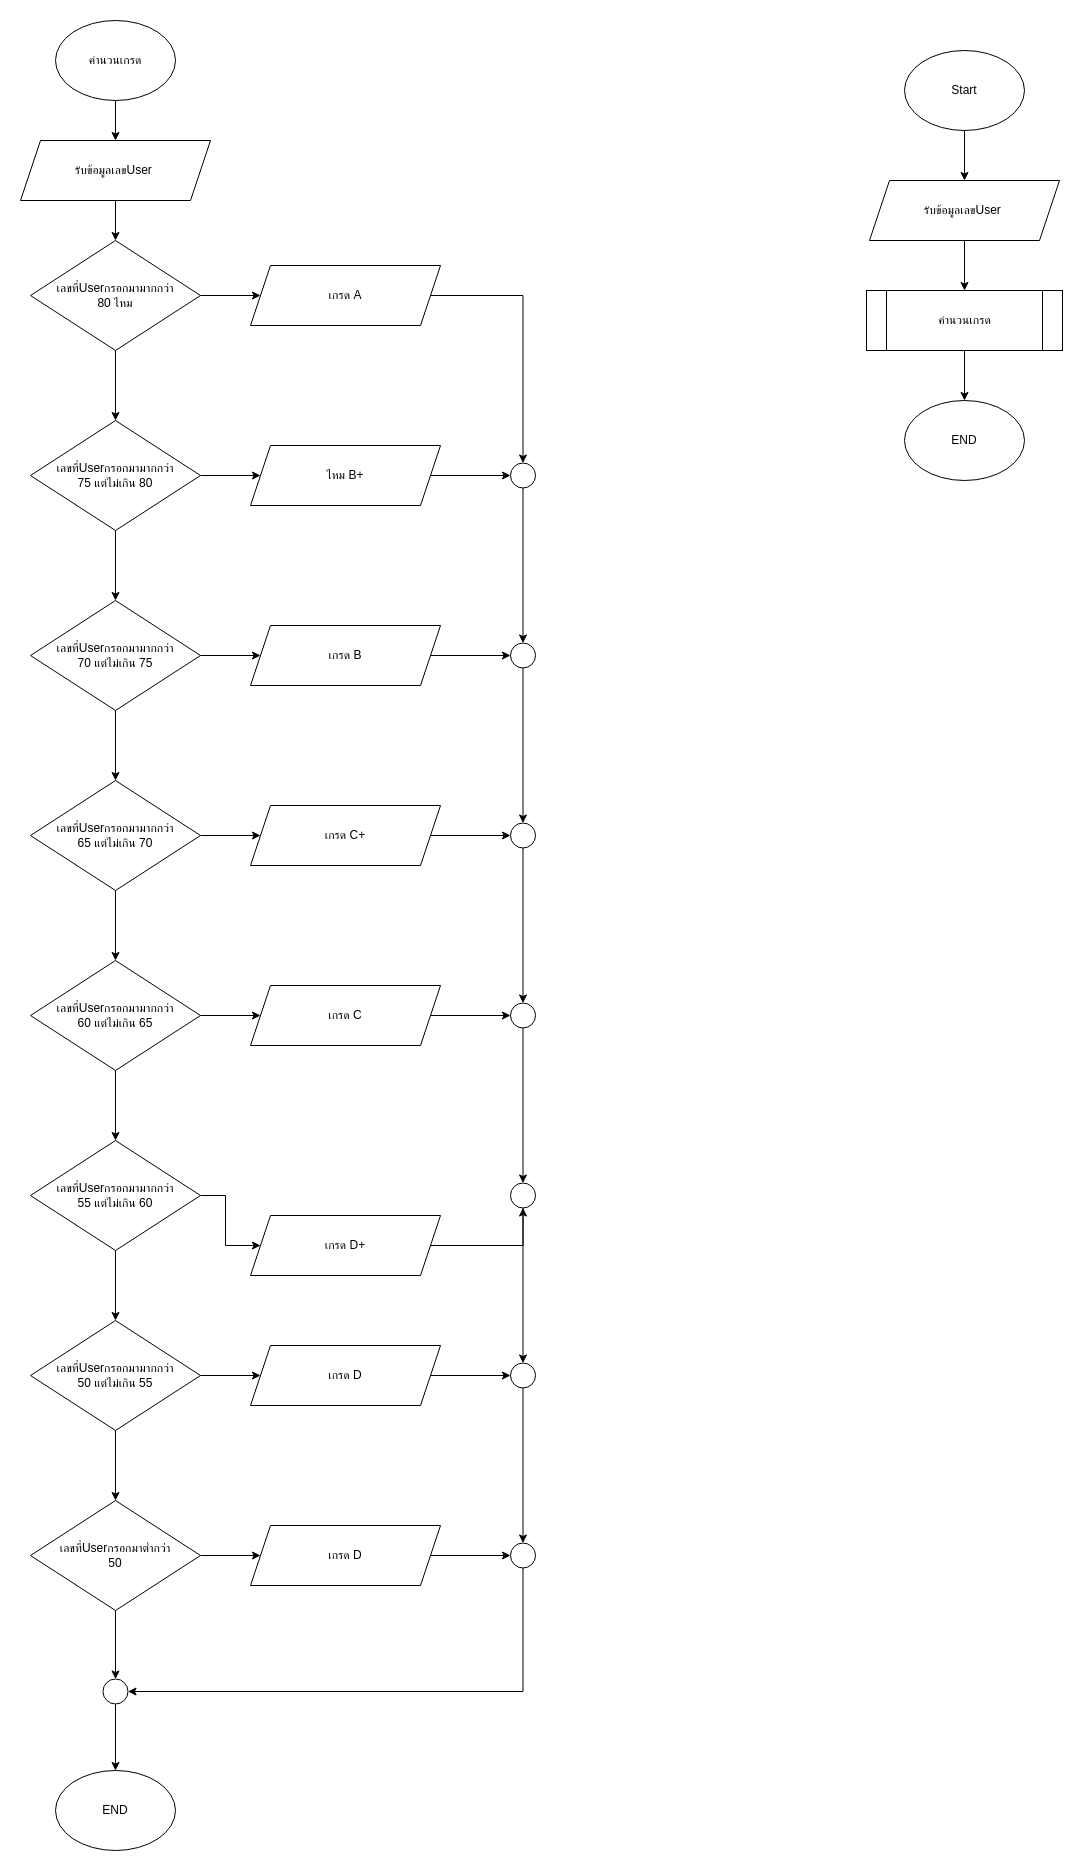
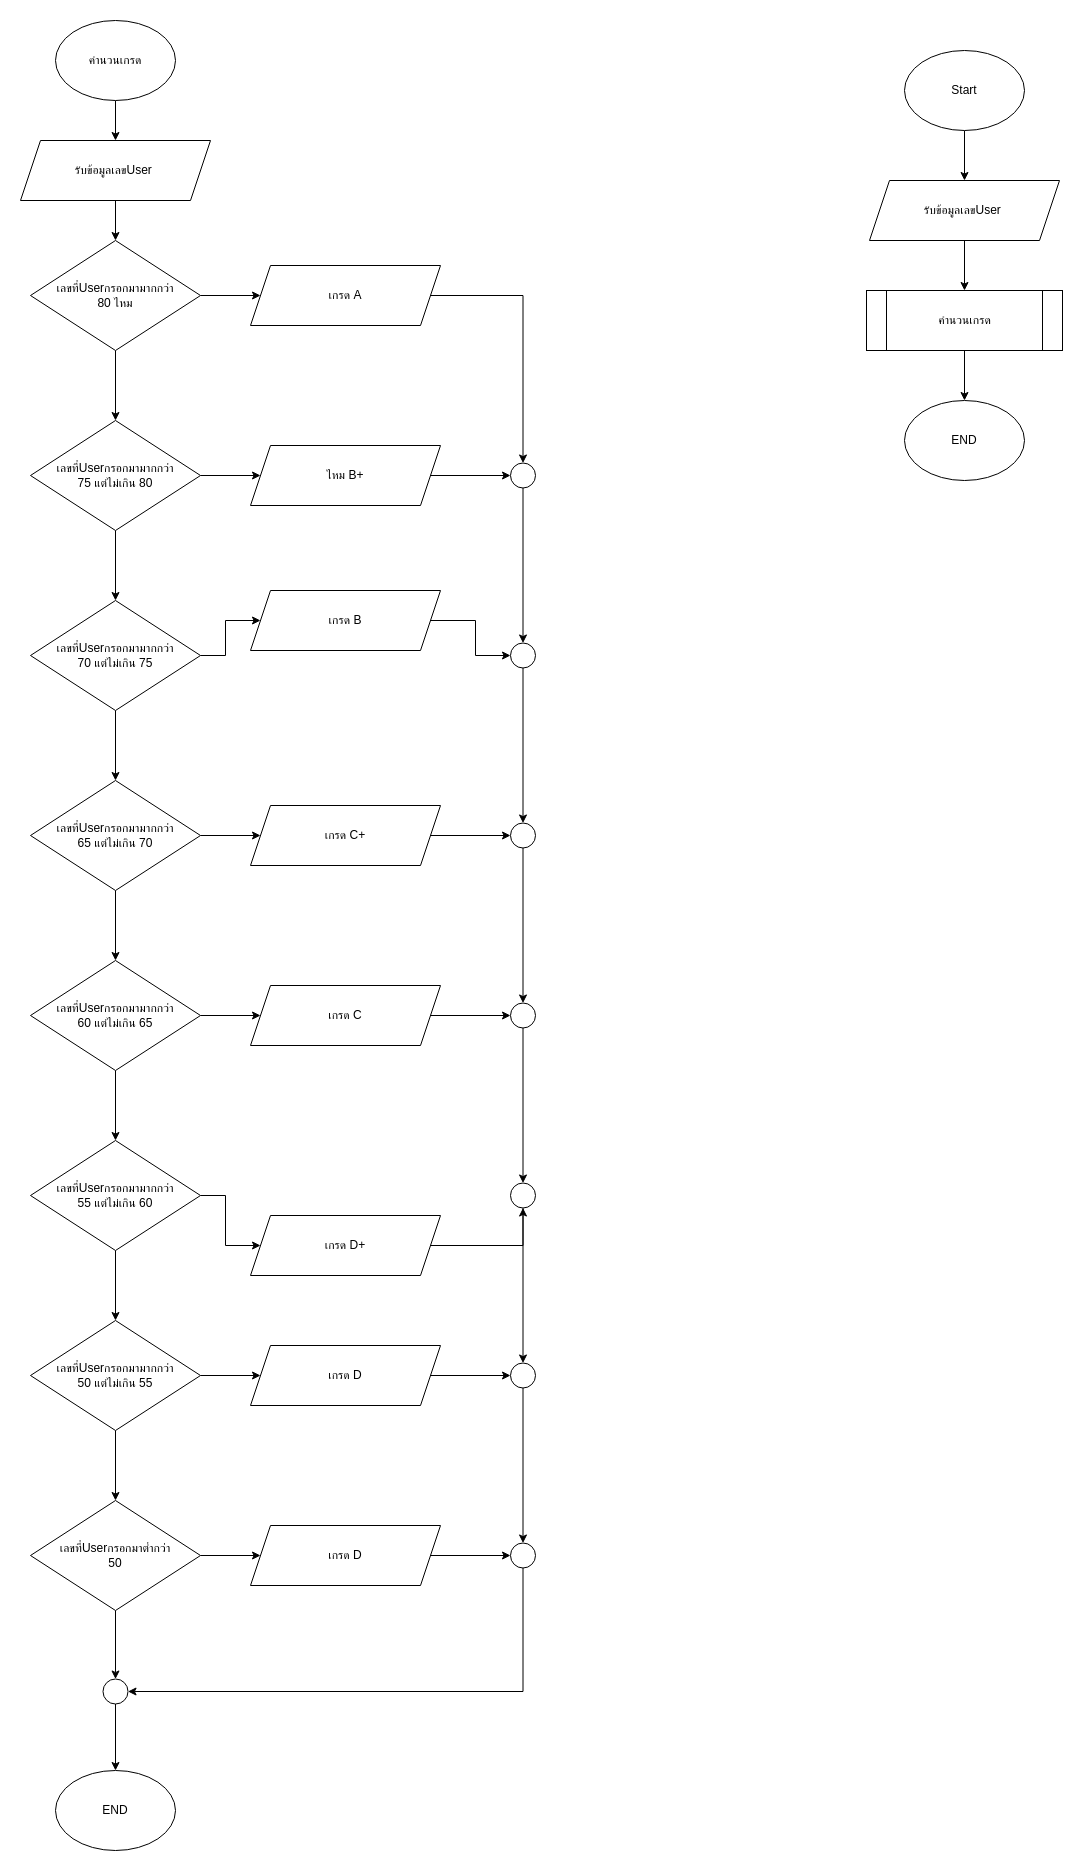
  <mxCell id="0" />
  <mxCell id="1" parent="0" />
  <mxCell id="2" value="" style="edgeStyle=orthogonalEdgeStyle;rounded=0;orthogonalLoop=1;jettySize=auto;html=1;" edge="1" parent="1" source="3" target="7"><mxGeometry relative="1" as="geometry" /></mxCell>
  <mxCell id="3" value="รับข้อมูลเลขUser&amp;nbsp;" style="shape=parallelogram;perimeter=parallelogramPerimeter;whiteSpace=wrap;html=1;fixedSize=1;" vertex="1" parent="1"><mxGeometry x="869" y="180" width="190" height="60" as="geometry" /></mxCell>
  <mxCell id="4" value="" style="edgeStyle=orthogonalEdgeStyle;rounded=0;orthogonalLoop=1;jettySize=auto;html=1;" edge="1" parent="1" source="5" target="3"><mxGeometry relative="1" as="geometry" /></mxCell>
  <mxCell id="5" value="Start" style="ellipse;whiteSpace=wrap;html=1;" vertex="1" parent="1"><mxGeometry x="904" y="50" width="120" height="80" as="geometry" /></mxCell>
  <mxCell id="6" value="" style="edgeStyle=orthogonalEdgeStyle;rounded=0;orthogonalLoop=1;jettySize=auto;html=1;" edge="1" parent="1" source="7" target="69"><mxGeometry relative="1" as="geometry" /></mxCell>
  <mxCell id="7" value="คำนวนเกรด" style="shape=process;whiteSpace=wrap;html=1;backgroundOutline=1;" vertex="1" parent="1"><mxGeometry x="866" y="290" width="196" height="60" as="geometry" /></mxCell>
  <mxCell id="8" value="" style="edgeStyle=orthogonalEdgeStyle;rounded=0;orthogonalLoop=1;jettySize=auto;html=1;" edge="1" parent="1" source="9" target="14"><mxGeometry relative="1" as="geometry" /></mxCell>
  <mxCell id="9" value="คำนวนเกรด" style="ellipse;whiteSpace=wrap;html=1;" vertex="1" parent="1"><mxGeometry x="55" y="20" width="120" height="80" as="geometry" /></mxCell>
  <mxCell id="10" value="" style="edgeStyle=orthogonalEdgeStyle;rounded=0;orthogonalLoop=1;jettySize=auto;html=1;" edge="1" parent="1" source="12" target="17"><mxGeometry relative="1" as="geometry" /></mxCell>
  <mxCell id="11" value="" style="edgeStyle=orthogonalEdgeStyle;rounded=0;orthogonalLoop=1;jettySize=auto;html=1;" edge="1" parent="1" source="12" target="19"><mxGeometry relative="1" as="geometry" /></mxCell>
  <mxCell id="12" value="เลขที่Userกรอกมามากกว่า&lt;div&gt;80 ไหม&lt;/div&gt;" style="rhombus;whiteSpace=wrap;html=1;" vertex="1" parent="1"><mxGeometry x="30" y="240" width="170" height="110" as="geometry" /></mxCell>
  <mxCell id="13" value="" style="edgeStyle=orthogonalEdgeStyle;rounded=0;orthogonalLoop=1;jettySize=auto;html=1;" edge="1" parent="1" source="14" target="12"><mxGeometry relative="1" as="geometry" /></mxCell>
  <mxCell id="14" value="รับข้อมูลเลขUser&amp;nbsp;" style="shape=parallelogram;perimeter=parallelogramPerimeter;whiteSpace=wrap;html=1;fixedSize=1;" vertex="1" parent="1"><mxGeometry x="20" y="140" width="190" height="60" as="geometry" /></mxCell>
  <mxCell id="15" value="" style="edgeStyle=orthogonalEdgeStyle;rounded=0;orthogonalLoop=1;jettySize=auto;html=1;" edge="1" parent="1" source="17" target="24"><mxGeometry relative="1" as="geometry" /></mxCell>
  <mxCell id="16" value="" style="edgeStyle=orthogonalEdgeStyle;rounded=0;orthogonalLoop=1;jettySize=auto;html=1;" edge="1" parent="1" source="17" target="21"><mxGeometry relative="1" as="geometry" /></mxCell>
  <mxCell id="17" value="เลขที่Userกรอกมามากกว่า&lt;div&gt;75 แต่ไม่เกิน 80&lt;/div&gt;" style="rhombus;whiteSpace=wrap;html=1;" vertex="1" parent="1"><mxGeometry x="30" y="420" width="170" height="110" as="geometry" /></mxCell>
  <mxCell id="18" style="edgeStyle=orthogonalEdgeStyle;rounded=0;orthogonalLoop=1;jettySize=auto;html=1;entryX=0.5;entryY=0;entryDx=0;entryDy=0;" edge="1" parent="1" source="19" target="53"><mxGeometry relative="1" as="geometry" /></mxCell>
  <mxCell id="19" value="เกรด A" style="shape=parallelogram;perimeter=parallelogramPerimeter;whiteSpace=wrap;html=1;fixedSize=1;" vertex="1" parent="1"><mxGeometry x="250" y="265" width="190" height="60" as="geometry" /></mxCell>
  <mxCell id="20" value="" style="edgeStyle=orthogonalEdgeStyle;rounded=0;orthogonalLoop=1;jettySize=auto;html=1;" edge="1" parent="1" source="21" target="53"><mxGeometry relative="1" as="geometry" /></mxCell>
  <mxCell id="21" value="ไหม B+" style="shape=parallelogram;perimeter=parallelogramPerimeter;whiteSpace=wrap;html=1;fixedSize=1;" vertex="1" parent="1"><mxGeometry x="250" y="445" width="190" height="60" as="geometry" /></mxCell>
  <mxCell id="22" value="" style="edgeStyle=orthogonalEdgeStyle;rounded=0;orthogonalLoop=1;jettySize=auto;html=1;" edge="1" parent="1" source="24" target="29"><mxGeometry relative="1" as="geometry" /></mxCell>
  <mxCell id="23" value="" style="edgeStyle=orthogonalEdgeStyle;rounded=0;orthogonalLoop=1;jettySize=auto;html=1;" edge="1" parent="1" source="24" target="26"><mxGeometry relative="1" as="geometry" /></mxCell>
  <mxCell id="24" value="เลขที่Userกรอกมามากกว่า&lt;div&gt;70 แต่&lt;span style=&quot;background-color: initial;&quot;&gt;ไม่&lt;/span&gt;&lt;span style=&quot;background-color: initial;&quot;&gt;เกิน 75&lt;/span&gt;&lt;/div&gt;" style="rhombus;whiteSpace=wrap;html=1;" vertex="1" parent="1"><mxGeometry x="30" y="600" width="170" height="110" as="geometry" /></mxCell>
  <mxCell id="25" value="" style="edgeStyle=orthogonalEdgeStyle;rounded=0;orthogonalLoop=1;jettySize=auto;html=1;" edge="1" parent="1" source="26" target="55"><mxGeometry relative="1" as="geometry" /></mxCell>
- <mxCell id="26" value="เกรด B" style="shape=parallelogram;perimeter=parallelogramPerimeter;whiteSpace=wrap;html=1;fixedSize=1;" vertex="1" parent="1"><mxGeometry x="250" y="625" width="190" height="60" as="geometry" /></mxCell>
+ <mxCell id="26" value="เกรด B" style="shape=parallelogram;perimeter=parallelogramPerimeter;whiteSpace=wrap;html=1;fixedSize=1;" vertex="1" parent="1"><mxGeometry x="250" y="590" width="190" height="60" as="geometry" /></mxCell>
  <mxCell id="27" value="" style="edgeStyle=orthogonalEdgeStyle;rounded=0;orthogonalLoop=1;jettySize=auto;html=1;" edge="1" parent="1" source="29" target="34"><mxGeometry relative="1" as="geometry" /></mxCell>
  <mxCell id="28" value="" style="edgeStyle=orthogonalEdgeStyle;rounded=0;orthogonalLoop=1;jettySize=auto;html=1;" edge="1" parent="1" source="29" target="31"><mxGeometry relative="1" as="geometry" /></mxCell>
  <mxCell id="29" value="เลขที่Userกรอกมามากกว่า&lt;div&gt;65 แต่&lt;span style=&quot;background-color: initial;&quot;&gt;ไม่&lt;/span&gt;&lt;span style=&quot;background-color: initial;&quot;&gt;เกิน 70&lt;/span&gt;&lt;/div&gt;" style="rhombus;whiteSpace=wrap;html=1;" vertex="1" parent="1"><mxGeometry x="30" y="780" width="170" height="110" as="geometry" /></mxCell>
  <mxCell id="30" value="" style="edgeStyle=orthogonalEdgeStyle;rounded=0;orthogonalLoop=1;jettySize=auto;html=1;" edge="1" parent="1" source="31" target="57"><mxGeometry relative="1" as="geometry" /></mxCell>
  <mxCell id="31" value="เกรด C+" style="shape=parallelogram;perimeter=parallelogramPerimeter;whiteSpace=wrap;html=1;fixedSize=1;" vertex="1" parent="1"><mxGeometry x="250" y="805" width="190" height="60" as="geometry" /></mxCell>
  <mxCell id="32" value="" style="edgeStyle=orthogonalEdgeStyle;rounded=0;orthogonalLoop=1;jettySize=auto;html=1;" edge="1" parent="1" source="34" target="36"><mxGeometry relative="1" as="geometry" /></mxCell>
  <mxCell id="33" value="" style="edgeStyle=orthogonalEdgeStyle;rounded=0;orthogonalLoop=1;jettySize=auto;html=1;" edge="1" parent="1" source="34" target="39"><mxGeometry relative="1" as="geometry" /></mxCell>
  <mxCell id="34" value="เลขที่Userกรอกมามากกว่า&lt;div&gt;60 แต่&lt;span style=&quot;background-color: initial;&quot;&gt;ไม่&lt;/span&gt;&lt;span style=&quot;background-color: initial;&quot;&gt;เกิน 65&lt;/span&gt;&lt;/div&gt;" style="rhombus;whiteSpace=wrap;html=1;" vertex="1" parent="1"><mxGeometry x="30" y="960" width="170" height="110" as="geometry" /></mxCell>
  <mxCell id="35" value="" style="edgeStyle=orthogonalEdgeStyle;rounded=0;orthogonalLoop=1;jettySize=auto;html=1;" edge="1" parent="1" source="36" target="59"><mxGeometry relative="1" as="geometry" /></mxCell>
  <mxCell id="36" value="เกรด C" style="shape=parallelogram;perimeter=parallelogramPerimeter;whiteSpace=wrap;html=1;fixedSize=1;" vertex="1" parent="1"><mxGeometry x="250" y="985" width="190" height="60" as="geometry" /></mxCell>
  <mxCell id="37" value="" style="edgeStyle=orthogonalEdgeStyle;rounded=0;orthogonalLoop=1;jettySize=auto;html=1;" edge="1" parent="1" source="39" target="41"><mxGeometry relative="1" as="geometry" /></mxCell>
  <mxCell id="38" value="" style="edgeStyle=orthogonalEdgeStyle;rounded=0;orthogonalLoop=1;jettySize=auto;html=1;" edge="1" parent="1" source="39" target="44"><mxGeometry relative="1" as="geometry" /></mxCell>
  <mxCell id="39" value="เลขที่Userกรอกมามากกว่า&lt;div&gt;55 แต่&lt;span style=&quot;background-color: initial;&quot;&gt;ไม่&lt;/span&gt;&lt;span style=&quot;background-color: initial;&quot;&gt;เกิน 60&lt;/span&gt;&lt;/div&gt;" style="rhombus;whiteSpace=wrap;html=1;" vertex="1" parent="1"><mxGeometry x="30" y="1140" width="170" height="110" as="geometry" /></mxCell>
  <mxCell id="40" value="" style="edgeStyle=orthogonalEdgeStyle;rounded=0;orthogonalLoop=1;jettySize=auto;html=1;" edge="1" parent="1" source="41" target="61"><mxGeometry relative="1" as="geometry" /></mxCell>
  <mxCell id="41" value="เกรด D+" style="shape=parallelogram;perimeter=parallelogramPerimeter;whiteSpace=wrap;html=1;fixedSize=1;" vertex="1" parent="1"><mxGeometry x="250" y="1215" width="190" height="60" as="geometry" /></mxCell>
  <mxCell id="42" value="" style="edgeStyle=orthogonalEdgeStyle;rounded=0;orthogonalLoop=1;jettySize=auto;html=1;" edge="1" parent="1" source="44" target="46"><mxGeometry relative="1" as="geometry" /></mxCell>
  <mxCell id="43" value="" style="edgeStyle=orthogonalEdgeStyle;rounded=0;orthogonalLoop=1;jettySize=auto;html=1;" edge="1" parent="1" source="44" target="49"><mxGeometry relative="1" as="geometry" /></mxCell>
  <mxCell id="44" value="เลขที่Userกรอกมามากกว่า&lt;div&gt;50 แต่&lt;span style=&quot;background-color: initial;&quot;&gt;ไม่&lt;/span&gt;&lt;span style=&quot;background-color: initial;&quot;&gt;เกิน 55&lt;/span&gt;&lt;/div&gt;" style="rhombus;whiteSpace=wrap;html=1;" vertex="1" parent="1"><mxGeometry x="30" y="1320" width="170" height="110" as="geometry" /></mxCell>
  <mxCell id="45" value="" style="edgeStyle=orthogonalEdgeStyle;rounded=0;orthogonalLoop=1;jettySize=auto;html=1;" edge="1" parent="1" source="46" target="63"><mxGeometry relative="1" as="geometry" /></mxCell>
  <mxCell id="46" value="เกรด D" style="shape=parallelogram;perimeter=parallelogramPerimeter;whiteSpace=wrap;html=1;fixedSize=1;" vertex="1" parent="1"><mxGeometry x="250" y="1345" width="190" height="60" as="geometry" /></mxCell>
  <mxCell id="47" value="" style="edgeStyle=orthogonalEdgeStyle;rounded=0;orthogonalLoop=1;jettySize=auto;html=1;" edge="1" parent="1" source="49" target="51"><mxGeometry relative="1" as="geometry" /></mxCell>
  <mxCell id="48" value="" style="edgeStyle=orthogonalEdgeStyle;rounded=0;orthogonalLoop=1;jettySize=auto;html=1;" edge="1" parent="1" source="49" target="67"><mxGeometry relative="1" as="geometry" /></mxCell>
  <mxCell id="49" value="เลขที่Userกรอกมาต่ำกว่า&lt;div&gt;50&lt;/div&gt;" style="rhombus;whiteSpace=wrap;html=1;" vertex="1" parent="1"><mxGeometry x="30" y="1500" width="170" height="110" as="geometry" /></mxCell>
  <mxCell id="50" value="" style="edgeStyle=orthogonalEdgeStyle;rounded=0;orthogonalLoop=1;jettySize=auto;html=1;" edge="1" parent="1" source="51" target="65"><mxGeometry relative="1" as="geometry" /></mxCell>
  <mxCell id="51" value="เกรด D" style="shape=parallelogram;perimeter=parallelogramPerimeter;whiteSpace=wrap;html=1;fixedSize=1;" vertex="1" parent="1"><mxGeometry x="250" y="1525" width="190" height="60" as="geometry" /></mxCell>
  <mxCell id="52" style="edgeStyle=orthogonalEdgeStyle;rounded=0;orthogonalLoop=1;jettySize=auto;html=1;entryX=0.5;entryY=0;entryDx=0;entryDy=0;" edge="1" parent="1" source="53" target="55"><mxGeometry relative="1" as="geometry" /></mxCell>
  <mxCell id="53" value="" style="ellipse;whiteSpace=wrap;html=1;aspect=fixed;" vertex="1" parent="1"><mxGeometry x="510" y="462.5" width="25" height="25" as="geometry" /></mxCell>
  <mxCell id="54" style="edgeStyle=orthogonalEdgeStyle;rounded=0;orthogonalLoop=1;jettySize=auto;html=1;entryX=0.5;entryY=0;entryDx=0;entryDy=0;" edge="1" parent="1" source="55" target="57"><mxGeometry relative="1" as="geometry" /></mxCell>
  <mxCell id="55" value="" style="ellipse;whiteSpace=wrap;html=1;aspect=fixed;" vertex="1" parent="1"><mxGeometry x="510" y="642.5" width="25" height="25" as="geometry" /></mxCell>
  <mxCell id="56" style="edgeStyle=orthogonalEdgeStyle;rounded=0;orthogonalLoop=1;jettySize=auto;html=1;" edge="1" parent="1" source="57" target="59"><mxGeometry relative="1" as="geometry" /></mxCell>
  <mxCell id="57" value="" style="ellipse;whiteSpace=wrap;html=1;aspect=fixed;" vertex="1" parent="1"><mxGeometry x="510" y="822.5" width="25" height="25" as="geometry" /></mxCell>
  <mxCell id="58" style="edgeStyle=orthogonalEdgeStyle;rounded=0;orthogonalLoop=1;jettySize=auto;html=1;entryX=0.5;entryY=0;entryDx=0;entryDy=0;" edge="1" parent="1" source="59" target="61"><mxGeometry relative="1" as="geometry" /></mxCell>
  <mxCell id="59" value="" style="ellipse;whiteSpace=wrap;html=1;aspect=fixed;" vertex="1" parent="1"><mxGeometry x="510" y="1002.5" width="25" height="25" as="geometry" /></mxCell>
  <mxCell id="60" style="edgeStyle=orthogonalEdgeStyle;rounded=0;orthogonalLoop=1;jettySize=auto;html=1;" edge="1" parent="1" source="61" target="63"><mxGeometry relative="1" as="geometry" /></mxCell>
  <mxCell id="61" value="" style="ellipse;whiteSpace=wrap;html=1;aspect=fixed;" vertex="1" parent="1"><mxGeometry x="510" y="1182.5" width="25" height="25" as="geometry" /></mxCell>
  <mxCell id="62" style="edgeStyle=orthogonalEdgeStyle;rounded=0;orthogonalLoop=1;jettySize=auto;html=1;entryX=0.5;entryY=0;entryDx=0;entryDy=0;" edge="1" parent="1" source="63" target="65"><mxGeometry relative="1" as="geometry" /></mxCell>
  <mxCell id="63" value="" style="ellipse;whiteSpace=wrap;html=1;aspect=fixed;" vertex="1" parent="1"><mxGeometry x="510" y="1362.5" width="25" height="25" as="geometry" /></mxCell>
  <mxCell id="64" style="edgeStyle=orthogonalEdgeStyle;rounded=0;orthogonalLoop=1;jettySize=auto;html=1;entryX=1;entryY=0.5;entryDx=0;entryDy=0;" edge="1" parent="1" source="65" target="67"><mxGeometry relative="1" as="geometry"><Array as="points"><mxPoint x="523" y="1691" /></Array></mxGeometry></mxCell>
  <mxCell id="65" value="" style="ellipse;whiteSpace=wrap;html=1;aspect=fixed;" vertex="1" parent="1"><mxGeometry x="510" y="1542.5" width="25" height="25" as="geometry" /></mxCell>
  <mxCell id="66" value="" style="edgeStyle=orthogonalEdgeStyle;rounded=0;orthogonalLoop=1;jettySize=auto;html=1;" edge="1" parent="1" source="67" target="68"><mxGeometry relative="1" as="geometry" /></mxCell>
  <mxCell id="67" value="" style="ellipse;whiteSpace=wrap;html=1;aspect=fixed;" vertex="1" parent="1"><mxGeometry x="102.5" y="1678.5" width="25" height="25" as="geometry" /></mxCell>
  <mxCell id="68" value="END" style="ellipse;whiteSpace=wrap;html=1;" vertex="1" parent="1"><mxGeometry x="55" y="1770" width="120" height="80" as="geometry" /></mxCell>
  <mxCell id="69" value="END" style="ellipse;whiteSpace=wrap;html=1;" vertex="1" parent="1"><mxGeometry x="904" y="400" width="120" height="80" as="geometry" /></mxCell>
